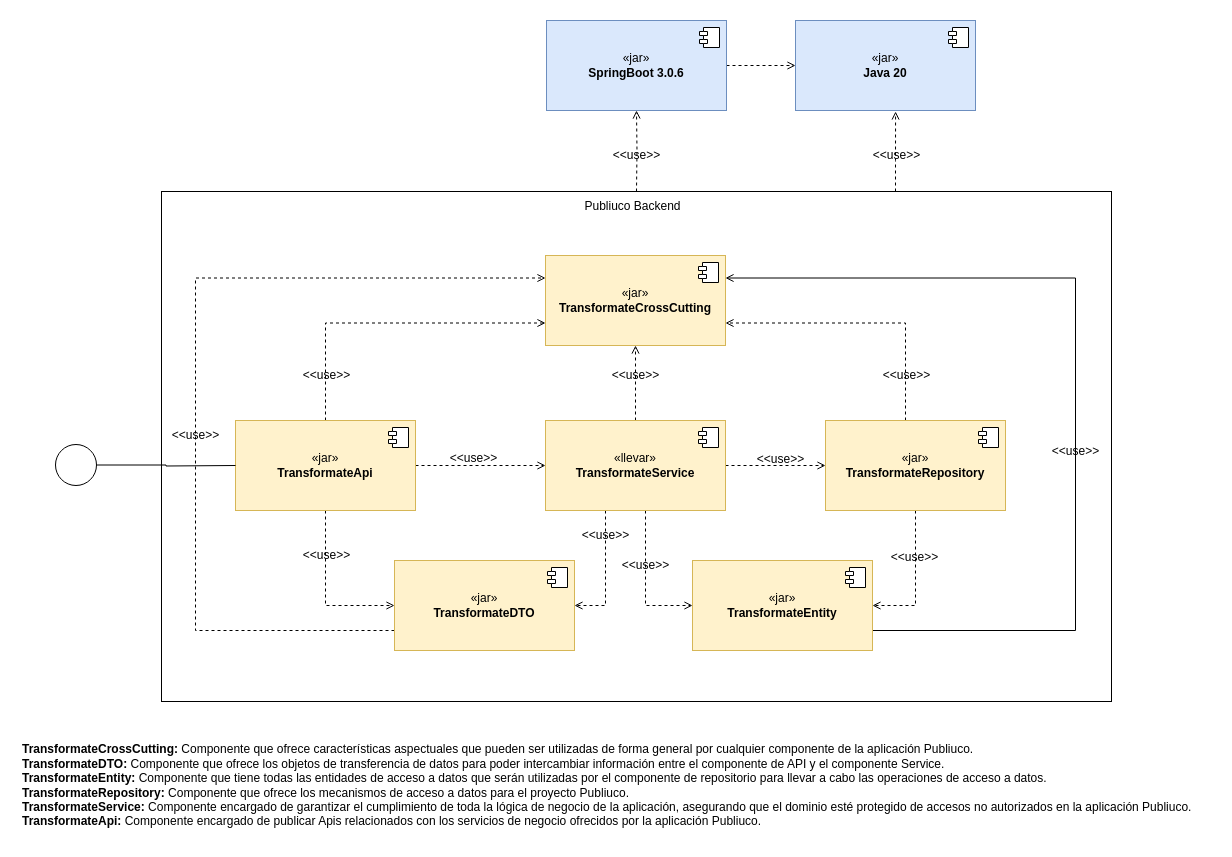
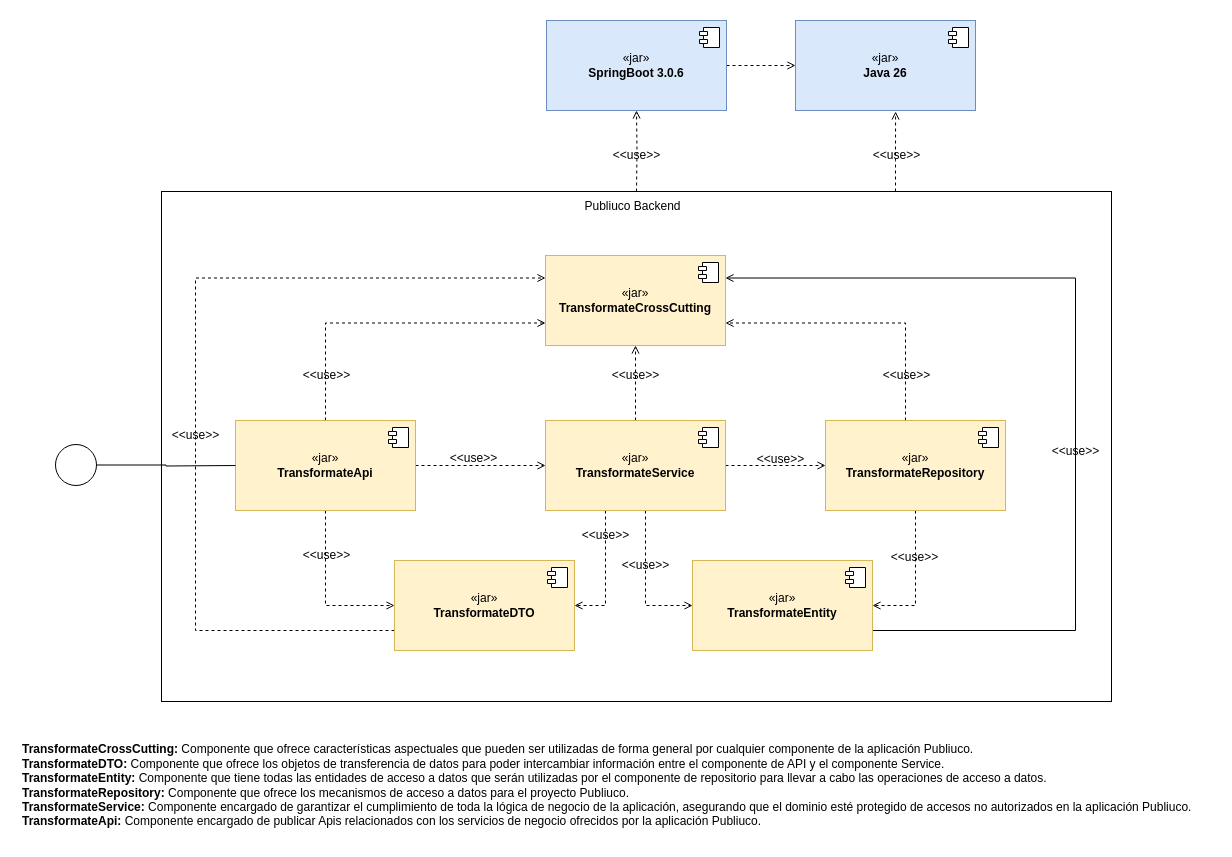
  <mxCell id="0" />
  <mxCell id="1" parent="0" />
  <mxCell id="2" value="" style="rounded=0;whiteSpace=wrap;html=1;fillColor=none;" vertex="1" parent="1"><mxGeometry x="161" y="191" width="950" height="510" as="geometry" /></mxCell>
  <mxCell id="3" value="«jar»&lt;br&gt;&lt;b&gt;TransformateCrossCutting&lt;/b&gt;" style="html=1;dropTarget=0;whiteSpace=wrap;fillColor=#fff2cc;strokeColor=#d6b656;" vertex="1" parent="1"><mxGeometry x="545" y="255" width="180" height="90" as="geometry" /></mxCell>
  <mxCell id="4" value="" style="shape=module;jettyWidth=8;jettyHeight=4;" vertex="1" parent="3"><mxGeometry x="1" width="20" height="20" relative="1" as="geometry"><mxPoint x="-27" y="7" as="offset" /></mxGeometry></mxCell>
  <mxCell id="5" style="edgeStyle=orthogonalEdgeStyle;rounded=0;orthogonalLoop=1;jettySize=auto;html=1;endArrow=open;endFill=0;dashed=1;startArrow=none;entryX=0;entryY=0.75;entryDx=0;entryDy=0;" edge="1" parent="1" source="8" target="3"><mxGeometry relative="1" as="geometry"><mxPoint x="325" y="345" as="sourcePoint" /><Array as="points"><mxPoint x="325" y="323" /></Array></mxGeometry></mxCell>
  <mxCell id="6" style="edgeStyle=orthogonalEdgeStyle;rounded=0;orthogonalLoop=1;jettySize=auto;html=1;entryX=0;entryY=0.5;entryDx=0;entryDy=0;endArrow=open;endFill=0;dashed=1;" edge="1" parent="1" source="8" target="14"><mxGeometry relative="1" as="geometry" /></mxCell>
  <mxCell id="7" style="edgeStyle=orthogonalEdgeStyle;rounded=0;orthogonalLoop=1;jettySize=auto;html=1;entryX=0;entryY=0.5;entryDx=0;entryDy=0;endArrow=open;endFill=0;dashed=1;" edge="1" parent="1" source="8" target="24"><mxGeometry relative="1" as="geometry" /></mxCell>
  <mxCell id="8" value="«jar»&lt;br&gt;&lt;b&gt;TransformateApi&lt;/b&gt;" style="html=1;dropTarget=0;whiteSpace=wrap;fillColor=#fff2cc;strokeColor=#d6b656;" vertex="1" parent="1"><mxGeometry x="235" y="420" width="180" height="90" as="geometry" /></mxCell>
  <mxCell id="9" value="" style="shape=module;jettyWidth=8;jettyHeight=4;" vertex="1" parent="8"><mxGeometry x="1" width="20" height="20" relative="1" as="geometry"><mxPoint x="-27" y="7" as="offset" /></mxGeometry></mxCell>
  <mxCell id="10" style="edgeStyle=orthogonalEdgeStyle;rounded=0;orthogonalLoop=1;jettySize=auto;html=1;entryX=0;entryY=0.5;entryDx=0;entryDy=0;dashed=1;endArrow=open;endFill=0;" edge="1" parent="1" source="14" target="18"><mxGeometry relative="1" as="geometry" /></mxCell>
  <mxCell id="11" style="edgeStyle=orthogonalEdgeStyle;rounded=0;orthogonalLoop=1;jettySize=auto;html=1;entryX=1;entryY=0.5;entryDx=0;entryDy=0;endArrow=open;endFill=0;dashed=1;" edge="1" parent="1" source="14" target="24"><mxGeometry relative="1" as="geometry"><Array as="points"><mxPoint x="605" y="605" /></Array></mxGeometry></mxCell>
  <mxCell id="12" style="edgeStyle=orthogonalEdgeStyle;rounded=0;orthogonalLoop=1;jettySize=auto;html=1;entryX=0;entryY=0.5;entryDx=0;entryDy=0;endArrow=open;endFill=0;dashed=1;" edge="1" parent="1" source="14" target="21"><mxGeometry relative="1" as="geometry"><Array as="points"><mxPoint x="645" y="605" /></Array></mxGeometry></mxCell>
  <mxCell id="13" style="edgeStyle=orthogonalEdgeStyle;rounded=0;orthogonalLoop=1;jettySize=auto;html=1;entryX=0.5;entryY=1;entryDx=0;entryDy=0;endArrow=open;endFill=0;dashed=1;" edge="1" parent="1" source="14" target="3"><mxGeometry relative="1" as="geometry" /></mxCell>
- <mxCell id="14" value="«llevar»&lt;br&gt;&lt;b&gt;TransformateService&lt;/b&gt;" style="html=1;dropTarget=0;whiteSpace=wrap;fillColor=#fff2cc;strokeColor=#d6b656;" vertex="1" parent="1"><mxGeometry x="545" y="420" width="180" height="90" as="geometry" /></mxCell>
+ <mxCell id="14" value="«jar»&lt;br&gt;&lt;b&gt;TransformateService&lt;/b&gt;" style="html=1;dropTarget=0;whiteSpace=wrap;fillColor=#fff2cc;strokeColor=#d6b656;" vertex="1" parent="1"><mxGeometry x="545" y="420" width="180" height="90" as="geometry" /></mxCell>
  <mxCell id="15" value="" style="shape=module;jettyWidth=8;jettyHeight=4;" vertex="1" parent="14"><mxGeometry x="1" width="20" height="20" relative="1" as="geometry"><mxPoint x="-27" y="7" as="offset" /></mxGeometry></mxCell>
  <mxCell id="16" style="edgeStyle=orthogonalEdgeStyle;rounded=0;orthogonalLoop=1;jettySize=auto;html=1;entryX=1;entryY=0.5;entryDx=0;entryDy=0;endArrow=open;endFill=0;dashed=1;" edge="1" parent="1" source="18" target="21"><mxGeometry relative="1" as="geometry" /></mxCell>
  <mxCell id="17" style="edgeStyle=orthogonalEdgeStyle;rounded=0;orthogonalLoop=1;jettySize=auto;html=1;entryX=1;entryY=0.75;entryDx=0;entryDy=0;dashed=1;endArrow=open;endFill=0;" edge="1" parent="1" source="18" target="3"><mxGeometry relative="1" as="geometry"><Array as="points"><mxPoint x="905" y="323" /></Array></mxGeometry></mxCell>
  <mxCell id="18" value="«jar»&lt;br&gt;&lt;b&gt;TransformateRepository&lt;/b&gt;" style="html=1;dropTarget=0;whiteSpace=wrap;fillColor=#fff2cc;strokeColor=#d6b656;" vertex="1" parent="1"><mxGeometry x="825" y="420" width="180" height="90" as="geometry" /></mxCell>
  <mxCell id="19" value="" style="shape=module;jettyWidth=8;jettyHeight=4;" vertex="1" parent="18"><mxGeometry x="1" width="20" height="20" relative="1" as="geometry"><mxPoint x="-27" y="7" as="offset" /></mxGeometry></mxCell>
  <mxCell id="20" style="edgeStyle=orthogonalEdgeStyle;rounded=0;orthogonalLoop=1;jettySize=auto;html=1;entryX=1;entryY=0.25;entryDx=0;entryDy=0;dashed=0;endArrow=open;endFill=0;" edge="1" parent="1" source="21" target="3"><mxGeometry relative="1" as="geometry"><Array as="points"><mxPoint x="1075" y="630" /><mxPoint x="1075" y="278" /></Array></mxGeometry></mxCell>
  <mxCell id="21" value="«jar»&lt;br&gt;&lt;b&gt;TransformateEntity&lt;/b&gt;" style="html=1;dropTarget=0;whiteSpace=wrap;fillColor=#fff2cc;strokeColor=#d6b656;" vertex="1" parent="1"><mxGeometry x="692" y="560" width="180" height="90" as="geometry" /></mxCell>
  <mxCell id="22" value="" style="shape=module;jettyWidth=8;jettyHeight=4;" vertex="1" parent="21"><mxGeometry x="1" width="20" height="20" relative="1" as="geometry"><mxPoint x="-27" y="7" as="offset" /></mxGeometry></mxCell>
  <mxCell id="23" style="edgeStyle=orthogonalEdgeStyle;rounded=0;orthogonalLoop=1;jettySize=auto;html=1;entryX=0;entryY=0.25;entryDx=0;entryDy=0;dashed=1;endArrow=open;endFill=0;" edge="1" parent="1" source="24" target="3"><mxGeometry relative="1" as="geometry"><Array as="points"><mxPoint x="195" y="630" /><mxPoint x="195" y="278" /></Array></mxGeometry></mxCell>
  <mxCell id="24" value="«jar»&lt;br&gt;&lt;b&gt;TransformateDTO&lt;/b&gt;" style="html=1;dropTarget=0;whiteSpace=wrap;fillColor=#fff2cc;strokeColor=#d6b656;" vertex="1" parent="1"><mxGeometry x="394" y="560" width="180" height="90" as="geometry" /></mxCell>
  <mxCell id="25" value="" style="shape=module;jettyWidth=8;jettyHeight=4;" vertex="1" parent="24"><mxGeometry x="1" width="20" height="20" relative="1" as="geometry"><mxPoint x="-27" y="7" as="offset" /></mxGeometry></mxCell>
  <mxCell id="26" value="Publiuco Backend" style="text;html=1;align=center;verticalAlign=middle;resizable=0;points=[];autosize=1;strokeColor=none;fillColor=none;" vertex="1" parent="1"><mxGeometry x="572" y="191" width="120" height="30" as="geometry" /></mxCell>
  <mxCell id="27" value="&amp;lt;&amp;lt;use&amp;gt;&amp;gt;" style="text;html=1;align=center;verticalAlign=middle;resizable=0;points=[];autosize=1;strokeColor=none;fillColor=none;" vertex="1" parent="1"><mxGeometry x="291" y="360" width="70" height="30" as="geometry" /></mxCell>
  <mxCell id="28" value="&amp;lt;&amp;lt;use&amp;gt;&amp;gt;" style="text;html=1;align=center;verticalAlign=middle;resizable=0;points=[];autosize=1;strokeColor=none;fillColor=none;" vertex="1" parent="1"><mxGeometry x="600" y="360" width="70" height="30" as="geometry" /></mxCell>
  <mxCell id="29" value="&amp;lt;&amp;lt;use&amp;gt;&amp;gt;" style="text;html=1;align=center;verticalAlign=middle;resizable=0;points=[];autosize=1;strokeColor=none;fillColor=none;" vertex="1" parent="1"><mxGeometry x="871" y="360" width="70" height="30" as="geometry" /></mxCell>
  <mxCell id="30" value="&amp;lt;&amp;lt;use&amp;gt;&amp;gt;" style="text;html=1;align=center;verticalAlign=middle;resizable=0;points=[];autosize=1;strokeColor=none;fillColor=none;" vertex="1" parent="1"><mxGeometry x="438" y="443" width="70" height="30" as="geometry" /></mxCell>
  <mxCell id="31" value="&amp;lt;&amp;lt;use&amp;gt;&amp;gt;" style="text;html=1;align=center;verticalAlign=middle;resizable=0;points=[];autosize=1;strokeColor=none;fillColor=none;" vertex="1" parent="1"><mxGeometry x="745" y="444" width="70" height="30" as="geometry" /></mxCell>
  <mxCell id="32" value="&amp;lt;&amp;lt;use&amp;gt;&amp;gt;" style="text;html=1;align=center;verticalAlign=middle;resizable=0;points=[];autosize=1;strokeColor=none;fillColor=none;" vertex="1" parent="1"><mxGeometry x="291" y="540" width="70" height="30" as="geometry" /></mxCell>
  <mxCell id="33" value="&amp;lt;&amp;lt;use&amp;gt;&amp;gt;" style="text;html=1;align=center;verticalAlign=middle;resizable=0;points=[];autosize=1;strokeColor=none;fillColor=none;" vertex="1" parent="1"><mxGeometry x="570" y="520" width="70" height="30" as="geometry" /></mxCell>
  <mxCell id="34" value="&amp;lt;&amp;lt;use&amp;gt;&amp;gt;" style="text;html=1;align=center;verticalAlign=middle;resizable=0;points=[];autosize=1;strokeColor=none;fillColor=none;" vertex="1" parent="1"><mxGeometry x="610" y="550" width="70" height="30" as="geometry" /></mxCell>
  <mxCell id="35" value="&amp;lt;&amp;lt;use&amp;gt;&amp;gt;" style="text;html=1;align=center;verticalAlign=middle;resizable=0;points=[];autosize=1;strokeColor=none;fillColor=none;" vertex="1" parent="1"><mxGeometry x="879" y="542" width="70" height="30" as="geometry" /></mxCell>
  <mxCell id="36" value="&amp;lt;&amp;lt;use&amp;gt;&amp;gt;" style="text;html=1;align=center;verticalAlign=middle;resizable=0;points=[];autosize=1;strokeColor=none;fillColor=none;" vertex="1" parent="1"><mxGeometry x="1040" y="436" width="70" height="30" as="geometry" /></mxCell>
  <mxCell id="37" value="&amp;lt;&amp;lt;use&amp;gt;&amp;gt;" style="text;html=1;align=center;verticalAlign=middle;resizable=0;points=[];autosize=1;strokeColor=none;fillColor=none;" vertex="1" parent="1"><mxGeometry x="160" y="420" width="70" height="30" as="geometry" /></mxCell>
  <mxCell id="38" value="&lt;span style=&quot;border-color: var(--border-color);&quot;&gt;&lt;b style=&quot;border-color: var(--border-color); text-align: center;&quot;&gt;&lt;b style=&quot;border-color: var(--border-color); text-align: left;&quot;&gt;Transformate&lt;/b&gt;CrossCutting:&amp;nbsp;&lt;/b&gt;Componente que ofrece características aspectuales que pueden ser utilizadas de forma general por cualquier componente de la aplicación Publiuco.&lt;br&gt;&lt;b style=&quot;border-color: var(--border-color);&quot;&gt;Transformate&lt;/b&gt;&lt;b&gt;DTO:&amp;nbsp;&lt;/b&gt;Componente que ofrece los objetos de transferencia de datos para poder intercambiar información entre el componente de API y el componente Service.&lt;br&gt;&lt;b style=&quot;border-color: var(--border-color); text-align: center;&quot;&gt;&lt;b style=&quot;border-color: var(--border-color); text-align: left;&quot;&gt;Transformate&lt;/b&gt;Entity:&amp;nbsp;&lt;/b&gt;Componente que tiene todas las entidades de acceso a datos que serán utilizadas por el componente de repositorio para llevar a cabo las operaciones de acceso a datos.&lt;br&gt;&lt;b style=&quot;border-color: var(--border-color); text-align: center;&quot;&gt;&lt;b style=&quot;border-color: var(--border-color); text-align: left;&quot;&gt;Transformate&lt;/b&gt;Repository:&amp;nbsp;&lt;/b&gt;Componente que ofrece los mecanismos de acceso a datos para el proyecto Publiuco.&lt;br&gt;&lt;b style=&quot;font-weight: bold; border-color: var(--border-color); text-align: center;&quot;&gt;&lt;b style=&quot;border-color: var(--border-color); text-align: left;&quot;&gt;Transformate&lt;/b&gt;Service:&amp;nbsp;&lt;/b&gt;Componente encargado de garantizar el cumplimiento de toda la lógica de negocio de la aplicación, asegurando que el dominio esté protegido de accesos no autorizados en la aplicación Publiuco.&lt;br&gt;&lt;b&gt;TransformateApi:&amp;nbsp;&lt;/b&gt;&lt;/span&gt;Componente encargado de publicar Apis relacionados con los servicios de negocio ofrecidos por la aplicación Publiuco.&lt;br&gt;" style="text;html=1;align=left;verticalAlign=middle;resizable=0;points=[];autosize=1;strokeColor=none;fillColor=none;" vertex="1" parent="1"><mxGeometry x="20" y="735" width="1190" height="100" as="geometry" /></mxCell>
  <mxCell id="39" style="edgeStyle=orthogonalEdgeStyle;rounded=0;orthogonalLoop=1;jettySize=auto;html=1;entryX=0;entryY=0.5;entryDx=0;entryDy=0;endArrow=none;endFill=0;" edge="1" parent="1" source="40"><mxGeometry relative="1" as="geometry"><mxPoint x="235" y="465" as="targetPoint" /></mxGeometry></mxCell>
  <mxCell id="40" value="" style="ellipse;whiteSpace=wrap;html=1;aspect=fixed;" vertex="1" parent="1"><mxGeometry x="55" y="444" width="41" height="41" as="geometry" /></mxCell>
  <mxCell id="41" style="edgeStyle=orthogonalEdgeStyle;rounded=0;orthogonalLoop=1;jettySize=auto;html=1;entryX=0.556;entryY=1.011;entryDx=0;entryDy=0;entryPerimeter=0;dashed=1;endArrow=open;endFill=0;" edge="1" parent="1" target="43"><mxGeometry relative="1" as="geometry"><Array as="points"><mxPoint x="895" y="160" /><mxPoint x="895" y="160" /></Array><mxPoint x="895" y="191" as="sourcePoint" /></mxGeometry></mxCell>
  <mxCell id="42" style="edgeStyle=orthogonalEdgeStyle;rounded=0;orthogonalLoop=1;jettySize=auto;html=1;entryX=0.5;entryY=1;entryDx=0;entryDy=0;endArrow=open;endFill=0;dashed=1;" edge="1" parent="1" target="46"><mxGeometry relative="1" as="geometry"><mxPoint x="636" y="191" as="sourcePoint" /></mxGeometry></mxCell>
- <mxCell id="43" value="«jar»&lt;br&gt;&lt;b&gt;Java 20&lt;/b&gt;" style="html=1;dropTarget=0;whiteSpace=wrap;fillColor=#dae8fc;strokeColor=#6c8ebf;" vertex="1" parent="1"><mxGeometry x="795" y="20" width="180" height="90" as="geometry" /></mxCell>
+ <mxCell id="43" value="«jar»&lt;br&gt;&lt;b&gt;Java 26&lt;/b&gt;" style="html=1;dropTarget=0;whiteSpace=wrap;fillColor=#dae8fc;strokeColor=#6c8ebf;" vertex="1" parent="1"><mxGeometry x="795" y="20" width="180" height="90" as="geometry" /></mxCell>
  <mxCell id="44" value="" style="shape=module;jettyWidth=8;jettyHeight=4;" vertex="1" parent="43"><mxGeometry x="1" width="20" height="20" relative="1" as="geometry"><mxPoint x="-27" y="7" as="offset" /></mxGeometry></mxCell>
  <mxCell id="45" style="edgeStyle=orthogonalEdgeStyle;rounded=0;orthogonalLoop=1;jettySize=auto;html=1;entryX=0;entryY=0.5;entryDx=0;entryDy=0;dashed=1;endArrow=open;endFill=0;" edge="1" parent="1" source="46" target="43"><mxGeometry relative="1" as="geometry" /></mxCell>
  <mxCell id="46" value="«jar»&lt;br&gt;&lt;b&gt;SpringBoot 3.0.6&lt;/b&gt;" style="html=1;dropTarget=0;whiteSpace=wrap;fillColor=#dae8fc;strokeColor=#6c8ebf;" vertex="1" parent="1"><mxGeometry x="546" y="20" width="180" height="90" as="geometry" /></mxCell>
  <mxCell id="47" value="" style="shape=module;jettyWidth=8;jettyHeight=4;" vertex="1" parent="46"><mxGeometry x="1" width="20" height="20" relative="1" as="geometry"><mxPoint x="-27" y="7" as="offset" /></mxGeometry></mxCell>
  <mxCell id="48" value="&amp;lt;&amp;lt;use&amp;gt;&amp;gt;" style="text;html=1;align=center;verticalAlign=middle;resizable=0;points=[];autosize=1;strokeColor=none;fillColor=none;" vertex="1" parent="1"><mxGeometry x="601" y="140" width="70" height="30" as="geometry" /></mxCell>
  <mxCell id="49" value="&amp;lt;&amp;lt;use&amp;gt;&amp;gt;" style="text;html=1;align=center;verticalAlign=middle;resizable=0;points=[];autosize=1;strokeColor=none;fillColor=none;" vertex="1" parent="1"><mxGeometry x="861" y="140" width="70" height="30" as="geometry" /></mxCell>
